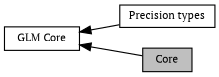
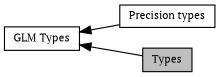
  digraph {
    fontname="PT Serif"
    rankdir=LR
    node [color=black fillcolor=white fontname="PT Serif" fontsize=10 shape=record style=filled]
    edge [dir=back fontname="PT Serif" fontsize=10 labelfontname=Helvetica labelfontsize=10 shape=plaintext style=solid]
    n1 [height=0.2 label="Precision types" width=0.4]
-   n2 [fillcolor=grey75 fontcolor=black height=0.2 label=Core width=0.4]
-   n3 [height=0.2 label="GLM Core" width=0.4]
+   n2 [fillcolor=grey75 fontcolor=black height=0.2 label=Types width=0.4]
+   n3 [height=0.2 label="GLM Types" width=0.4]
    n3 -> n1
    n3 -> n2
  }
